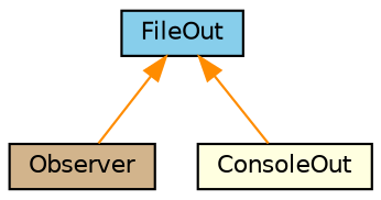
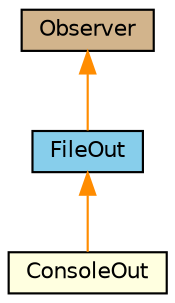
  digraph {
    rankdir=TB
    node [color=black fontname=Helvetica fontsize=10 shape=record style=filled]
    edge [color=darkorange dir=back fontname=Helvetica fontsize=10 labelfontname=Helvetica labelfontsize=10 style=solid]
    n1 [fillcolor=tan height=0.2 label=Observer width=0.4]
    n2 [fillcolor=skyblue height=0.2 label=FileOut width=0.4]
    n3 [fillcolor=lightyellow height=0.2 label=ConsoleOut width=0.4]
-   n2 -> n1
+   n1 -> n2
    n2 -> n3
  }
